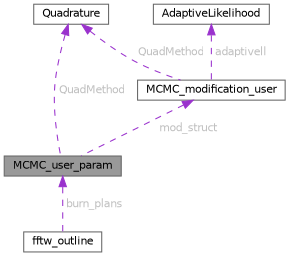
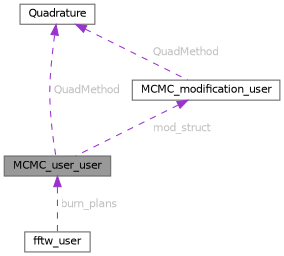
  digraph {
    node [color=gray40 fillcolor=white fontname=Helvetica fontsize=10 shape=box style=filled]
    edge [color=darkorchid3 dir=back fontcolor=grey fontname=Helvetica fontsize=10 labelfontname=Helvetica labelfontsize=10 style=dashed]
-   n1 [fillcolor=grey60 fontcolor=black height=0.2 label=MCMC_user_param width=0.4]
-   n2 [height=0.2 label=fftw_outline width=0.4]
+   n1 [fillcolor=grey60 fontcolor=black height=0.2 label=MCMC_user_user width=0.4]
+   n2 [height=0.2 label=fftw_user width=0.4]
    n3 [height=0.2 label=Quadrature width=0.4]
    n4 [height=0.2 label=MCMC_modification_user width=0.4]
-   n5 [height=0.2 label=AdaptiveLikelihood width=0.4]
    n1 -> n2 [label=<<TABLE CELLBORDER="0" BORDER="0"><TR><TD VALIGN="top" ALIGN="LEFT" CELLPADDING="1" CELLSPACING="0">burn_plans</TD></TR> </TABLE>>]
    n3 -> n1 [label=<<TABLE CELLBORDER="0" BORDER="0"><TR><TD VALIGN="top" ALIGN="LEFT" CELLPADDING="1" CELLSPACING="0">QuadMethod</TD></TR> </TABLE>>]
    n3 -> n4 [label=<<TABLE CELLBORDER="0" BORDER="0"><TR><TD VALIGN="top" ALIGN="LEFT" CELLPADDING="1" CELLSPACING="0">QuadMethod</TD></TR> </TABLE>>]
    n4 -> n1 [label=<<TABLE CELLBORDER="0" BORDER="0"><TR><TD VALIGN="top" ALIGN="LEFT" CELLPADDING="1" CELLSPACING="0">mod_struct</TD></TR> </TABLE>>]
-   n5 -> n4 [label=<<TABLE CELLBORDER="0" BORDER="0"><TR><TD VALIGN="top" ALIGN="LEFT" CELLPADDING="1" CELLSPACING="0">adaptivell</TD></TR> </TABLE>>]
  }
